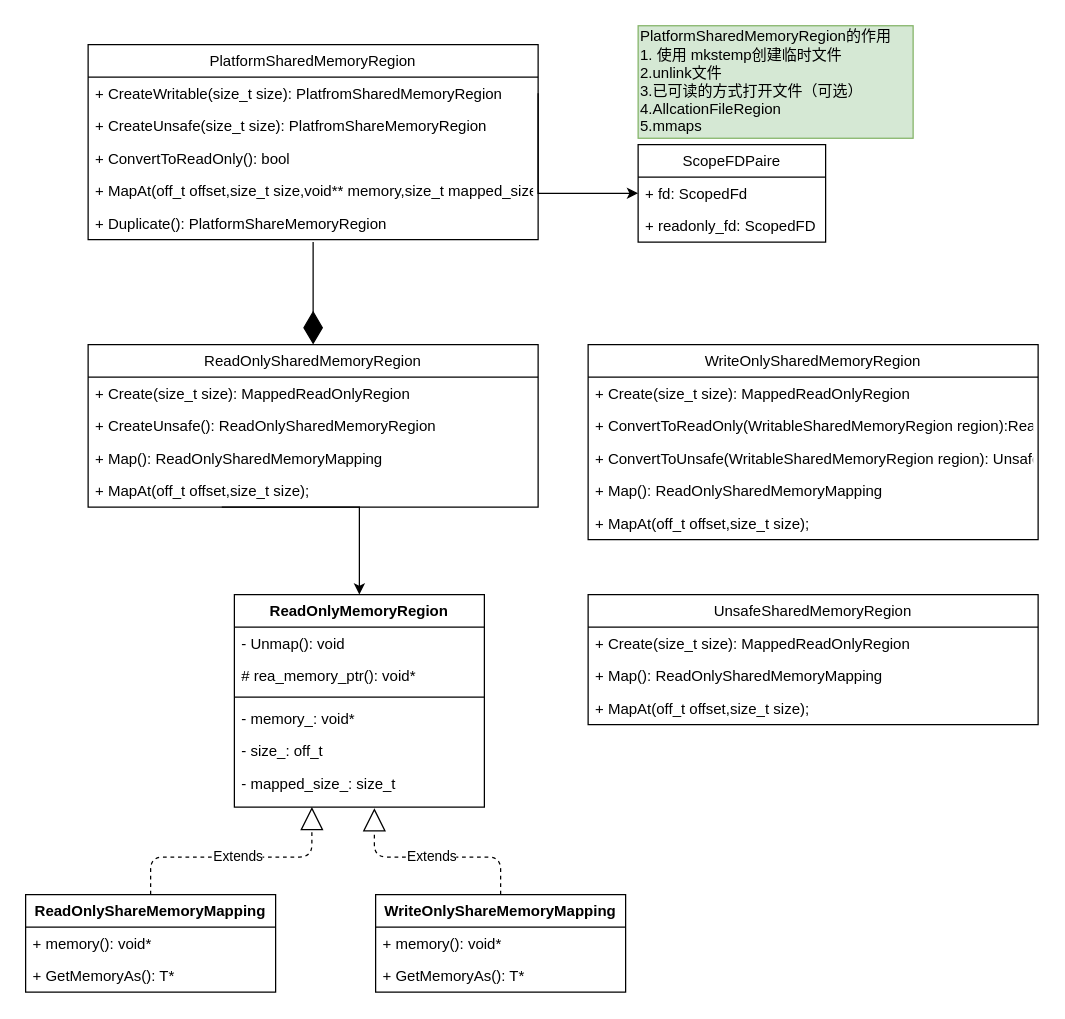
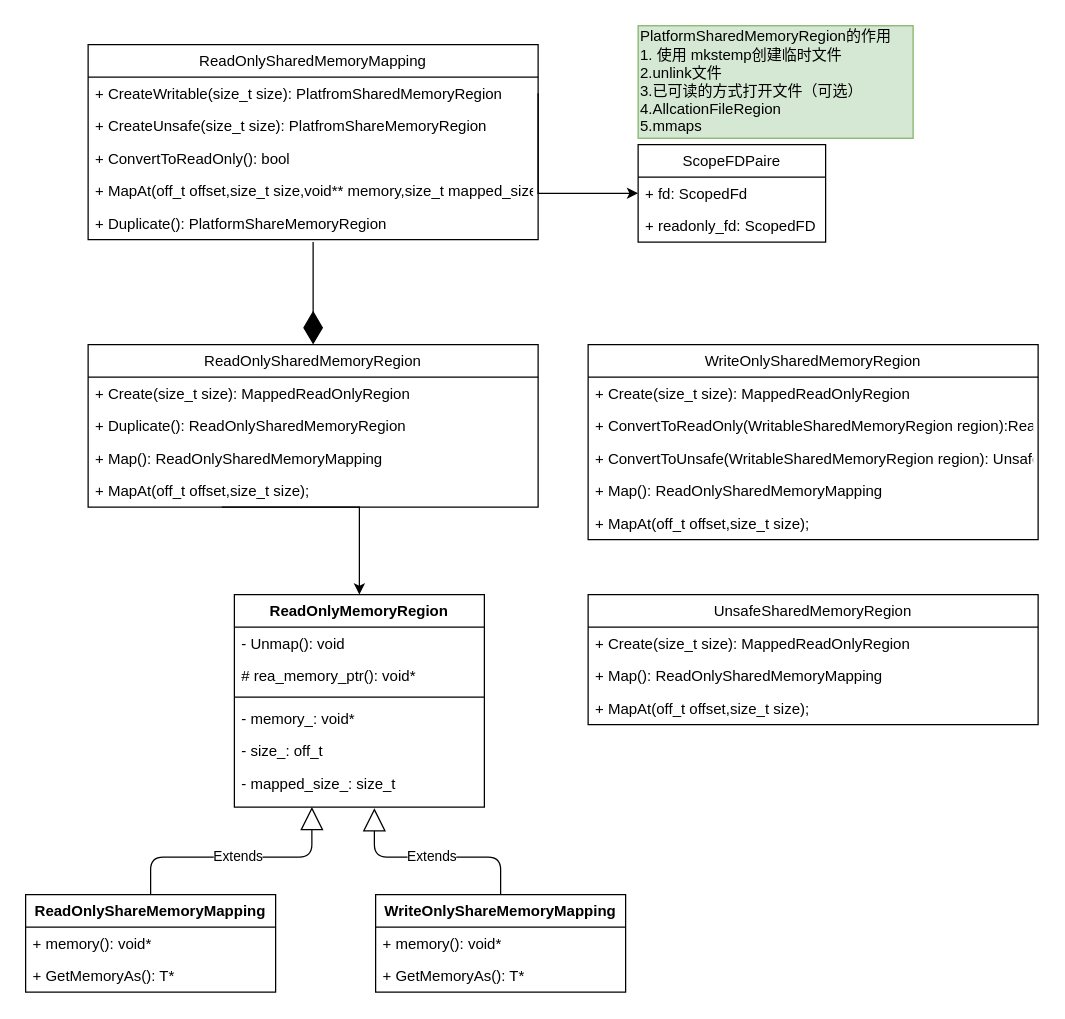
  <mxCell id="0" />
  <mxCell id="1" parent="0" />
- <mxCell id="2" value="PlatformSharedMemoryRegion" style="swimlane;fontStyle=0;childLayout=stackLayout;horizontal=1;startSize=26;fillColor=none;horizontalStack=0;resizeParent=1;resizeParentMax=0;resizeLast=0;collapsible=1;marginBottom=0;" parent="1" vertex="1"><mxGeometry x="70" y="35" width="360" height="156" as="geometry" /></mxCell>
+ <mxCell id="2" value="ReadOnlySharedMemoryMapping" style="swimlane;fontStyle=0;childLayout=stackLayout;horizontal=1;startSize=26;fillColor=none;horizontalStack=0;resizeParent=1;resizeParentMax=0;resizeLast=0;collapsible=1;marginBottom=0;" parent="1" vertex="1"><mxGeometry x="70" y="35" width="360" height="156" as="geometry" /></mxCell>
  <mxCell id="3" value="+ CreateWritable(size_t size): PlatfromSharedMemoryRegion" style="text;strokeColor=none;fillColor=none;align=left;verticalAlign=top;spacingLeft=4;spacingRight=4;overflow=hidden;rotatable=0;points=[[0,0.5],[1,0.5]];portConstraint=eastwest;" parent="2" vertex="1"><mxGeometry y="26" width="360" height="26" as="geometry" /></mxCell>
  <mxCell id="4" value="+ CreateUnsafe(size_t size): PlatfromShareMemoryRegion" style="text;strokeColor=none;fillColor=none;align=left;verticalAlign=top;spacingLeft=4;spacingRight=4;overflow=hidden;rotatable=0;points=[[0,0.5],[1,0.5]];portConstraint=eastwest;" parent="2" vertex="1"><mxGeometry y="52" width="360" height="26" as="geometry" /></mxCell>
  <mxCell id="5" value="+ ConvertToReadOnly(): bool&#10;" style="text;strokeColor=none;fillColor=none;align=left;verticalAlign=top;spacingLeft=4;spacingRight=4;overflow=hidden;rotatable=0;points=[[0,0.5],[1,0.5]];portConstraint=eastwest;" parent="2" vertex="1"><mxGeometry y="78" width="360" height="26" as="geometry" /></mxCell>
  <mxCell id="6" value="+ MapAt(off_t offset,size_t size,void** memory,size_t mapped_size):void" style="text;strokeColor=none;fillColor=none;align=left;verticalAlign=top;spacingLeft=4;spacingRight=4;overflow=hidden;rotatable=0;points=[[0,0.5],[1,0.5]];portConstraint=eastwest;" parent="2" vertex="1"><mxGeometry y="104" width="360" height="26" as="geometry" /></mxCell>
  <mxCell id="7" value="+ Duplicate(): PlatformShareMemoryRegion" style="text;strokeColor=none;fillColor=none;align=left;verticalAlign=top;spacingLeft=4;spacingRight=4;overflow=hidden;rotatable=0;points=[[0,0.5],[1,0.5]];portConstraint=eastwest;" parent="2" vertex="1"><mxGeometry y="130" width="360" height="26" as="geometry" /></mxCell>
  <mxCell id="8" value="PlatformSharedMemoryRegion的作用&lt;br&gt;1. 使用 mkstemp创建临时文件&lt;br&gt;2.unlink文件&lt;br&gt;3.已可读的方式打开文件（可选）&lt;br&gt;4.AllcationFileRegion&lt;br&gt;5.mmaps" style="text;html=1;resizable=0;autosize=1;align=left;verticalAlign=middle;points=[];fillColor=#d5e8d4;strokeColor=#82b366;rounded=0;" parent="1" vertex="1"><mxGeometry x="510" y="20" width="220" height="90" as="geometry" /></mxCell>
  <mxCell id="9" value="ReadOnlySharedMemoryRegion" style="swimlane;fontStyle=0;childLayout=stackLayout;horizontal=1;startSize=26;fillColor=none;horizontalStack=0;resizeParent=1;resizeParentMax=0;resizeLast=0;collapsible=1;marginBottom=0;" parent="1" vertex="1"><mxGeometry x="70" y="275" width="360" height="130" as="geometry" /></mxCell>
  <mxCell id="10" value="+ Create(size_t size): MappedReadOnlyRegion" style="text;strokeColor=none;fillColor=none;align=left;verticalAlign=top;spacingLeft=4;spacingRight=4;overflow=hidden;rotatable=0;points=[[0,0.5],[1,0.5]];portConstraint=eastwest;" parent="9" vertex="1"><mxGeometry y="26" width="360" height="26" as="geometry" /></mxCell>
- <mxCell id="11" value="+ CreateUnsafe(): ReadOnlySharedMemoryRegion" style="text;strokeColor=none;fillColor=none;align=left;verticalAlign=top;spacingLeft=4;spacingRight=4;overflow=hidden;rotatable=0;points=[[0,0.5],[1,0.5]];portConstraint=eastwest;" parent="9" vertex="1"><mxGeometry y="52" width="360" height="26" as="geometry" /></mxCell>
+ <mxCell id="11" value="+ Duplicate(): ReadOnlySharedMemoryRegion" style="text;strokeColor=none;fillColor=none;align=left;verticalAlign=top;spacingLeft=4;spacingRight=4;overflow=hidden;rotatable=0;points=[[0,0.5],[1,0.5]];portConstraint=eastwest;" parent="9" vertex="1"><mxGeometry y="52" width="360" height="26" as="geometry" /></mxCell>
  <mxCell id="12" value="+ Map(): ReadOnlySharedMemoryMapping" style="text;strokeColor=none;fillColor=none;align=left;verticalAlign=top;spacingLeft=4;spacingRight=4;overflow=hidden;rotatable=0;points=[[0,0.5],[1,0.5]];portConstraint=eastwest;" parent="9" vertex="1"><mxGeometry y="78" width="360" height="26" as="geometry" /></mxCell>
  <mxCell id="13" value="+ MapAt(off_t offset,size_t size);" style="text;strokeColor=none;fillColor=none;align=left;verticalAlign=top;spacingLeft=4;spacingRight=4;overflow=hidden;rotatable=0;points=[[0,0.5],[1,0.5]];portConstraint=eastwest;" parent="9" vertex="1"><mxGeometry y="104" width="360" height="26" as="geometry" /></mxCell>
  <mxCell id="14" value="" style="endArrow=diamondThin;endFill=1;endSize=24;html=1;entryX=0.5;entryY=0;entryDx=0;entryDy=0;" parent="1" target="9" edge="1"><mxGeometry width="160" relative="1" as="geometry"><mxPoint x="250" y="193" as="sourcePoint" /><mxPoint x="450" y="295" as="targetPoint" /></mxGeometry></mxCell>
- <mxCell id="15" value="Extends" style="endArrow=block;endSize=16;endFill=0;html=1;entryX=0.31;entryY=1;entryDx=0;entryDy=0;entryPerimeter=0;exitX=0.5;exitY=0;exitDx=0;exitDy=0;dashed=1;" parent="1" source="28" target="40" edge="1"><mxGeometry width="160" relative="1" as="geometry"><mxPoint x="300" y="735" as="sourcePoint" /><mxPoint x="460" y="735" as="targetPoint" /><Array as="points"><mxPoint x="120" y="685" /><mxPoint x="249" y="685" /></Array></mxGeometry></mxCell>
- <mxCell id="16" value="Extends" style="endArrow=block;endSize=16;endFill=0;html=1;exitX=0.5;exitY=0;exitDx=0;exitDy=0;entryX=0.56;entryY=1.031;entryDx=0;entryDy=0;entryPerimeter=0;dashed=1;" parent="1" source="31" target="40" edge="1"><mxGeometry width="160" relative="1" as="geometry"><mxPoint x="300" y="735" as="sourcePoint" /><mxPoint x="299" y="635" as="targetPoint" /><Array as="points"><mxPoint x="400" y="685" /><mxPoint x="299" y="685" /></Array></mxGeometry></mxCell>
+ <mxCell id="15" value="Extends" style="endArrow=block;endSize=16;endFill=0;html=1;entryX=0.31;entryY=1;entryDx=0;entryDy=0;entryPerimeter=0;exitX=0.5;exitY=0;exitDx=0;exitDy=0;" parent="1" source="28" target="40" edge="1"><mxGeometry width="160" relative="1" as="geometry"><mxPoint x="300" y="735" as="sourcePoint" /><mxPoint x="460" y="735" as="targetPoint" /><Array as="points"><mxPoint x="120" y="685" /><mxPoint x="249" y="685" /></Array></mxGeometry></mxCell>
+ <mxCell id="16" value="Extends" style="endArrow=block;endSize=16;endFill=0;html=1;exitX=0.5;exitY=0;exitDx=0;exitDy=0;entryX=0.56;entryY=1.031;entryDx=0;entryDy=0;entryPerimeter=0;" parent="1" source="31" target="40" edge="1"><mxGeometry width="160" relative="1" as="geometry"><mxPoint x="300" y="735" as="sourcePoint" /><mxPoint x="299" y="635" as="targetPoint" /><Array as="points"><mxPoint x="400" y="685" /><mxPoint x="299" y="685" /></Array></mxGeometry></mxCell>
  <mxCell id="17" style="edgeStyle=orthogonalEdgeStyle;rounded=0;orthogonalLoop=1;jettySize=auto;html=1;entryX=0.5;entryY=0;entryDx=0;entryDy=0;exitX=0.297;exitY=1;exitDx=0;exitDy=0;exitPerimeter=0;" parent="1" source="13" target="34" edge="1"><mxGeometry relative="1" as="geometry"><mxPoint x="10" y="340" as="targetPoint" /><mxPoint x="190" y="425" as="sourcePoint" /><Array as="points"><mxPoint x="287" y="405" /></Array></mxGeometry></mxCell>
  <mxCell id="18" value="WriteOnlySharedMemoryRegion" style="swimlane;fontStyle=0;childLayout=stackLayout;horizontal=1;startSize=26;fillColor=none;horizontalStack=0;resizeParent=1;resizeParentMax=0;resizeLast=0;collapsible=1;marginBottom=0;" parent="1" vertex="1"><mxGeometry x="470" y="275" width="360" height="156" as="geometry" /></mxCell>
  <mxCell id="19" value="+ Create(size_t size): MappedReadOnlyRegion" style="text;strokeColor=none;fillColor=none;align=left;verticalAlign=top;spacingLeft=4;spacingRight=4;overflow=hidden;rotatable=0;points=[[0,0.5],[1,0.5]];portConstraint=eastwest;" parent="18" vertex="1"><mxGeometry y="26" width="360" height="26" as="geometry" /></mxCell>
  <mxCell id="20" value="+ ConvertToReadOnly(WritableSharedMemoryRegion region):ReadOnlyMemoryRegion" style="text;strokeColor=none;fillColor=none;align=left;verticalAlign=top;spacingLeft=4;spacingRight=4;overflow=hidden;rotatable=0;points=[[0,0.5],[1,0.5]];portConstraint=eastwest;" parent="18" vertex="1"><mxGeometry y="52" width="360" height="26" as="geometry" /></mxCell>
  <mxCell id="21" value="+ ConvertToUnsafe(WritableSharedMemoryRegion region): UnsafeSharedMemoryRegion" style="text;strokeColor=none;fillColor=none;align=left;verticalAlign=top;spacingLeft=4;spacingRight=4;overflow=hidden;rotatable=0;points=[[0,0.5],[1,0.5]];portConstraint=eastwest;" parent="18" vertex="1"><mxGeometry y="78" width="360" height="26" as="geometry" /></mxCell>
  <mxCell id="22" value="+ Map(): ReadOnlySharedMemoryMapping" style="text;strokeColor=none;fillColor=none;align=left;verticalAlign=top;spacingLeft=4;spacingRight=4;overflow=hidden;rotatable=0;points=[[0,0.5],[1,0.5]];portConstraint=eastwest;" parent="18" vertex="1"><mxGeometry y="104" width="360" height="26" as="geometry" /></mxCell>
  <mxCell id="23" value="+ MapAt(off_t offset,size_t size);" style="text;strokeColor=none;fillColor=none;align=left;verticalAlign=top;spacingLeft=4;spacingRight=4;overflow=hidden;rotatable=0;points=[[0,0.5],[1,0.5]];portConstraint=eastwest;" parent="18" vertex="1"><mxGeometry y="130" width="360" height="26" as="geometry" /></mxCell>
  <mxCell id="24" value="UnsafeSharedMemoryRegion" style="swimlane;fontStyle=0;childLayout=stackLayout;horizontal=1;startSize=26;fillColor=none;horizontalStack=0;resizeParent=1;resizeParentMax=0;resizeLast=0;collapsible=1;marginBottom=0;" parent="1" vertex="1"><mxGeometry x="470" y="475" width="360" height="104" as="geometry" /></mxCell>
  <mxCell id="25" value="+ Create(size_t size): MappedReadOnlyRegion" style="text;strokeColor=none;fillColor=none;align=left;verticalAlign=top;spacingLeft=4;spacingRight=4;overflow=hidden;rotatable=0;points=[[0,0.5],[1,0.5]];portConstraint=eastwest;" parent="24" vertex="1"><mxGeometry y="26" width="360" height="26" as="geometry" /></mxCell>
  <mxCell id="26" value="+ Map(): ReadOnlySharedMemoryMapping" style="text;strokeColor=none;fillColor=none;align=left;verticalAlign=top;spacingLeft=4;spacingRight=4;overflow=hidden;rotatable=0;points=[[0,0.5],[1,0.5]];portConstraint=eastwest;" parent="24" vertex="1"><mxGeometry y="52" width="360" height="26" as="geometry" /></mxCell>
  <mxCell id="27" value="+ MapAt(off_t offset,size_t size);" style="text;strokeColor=none;fillColor=none;align=left;verticalAlign=top;spacingLeft=4;spacingRight=4;overflow=hidden;rotatable=0;points=[[0,0.5],[1,0.5]];portConstraint=eastwest;" parent="24" vertex="1"><mxGeometry y="78" width="360" height="26" as="geometry" /></mxCell>
  <mxCell id="28" value="ReadOnlyShareMemoryMapping" style="swimlane;fontStyle=1;align=center;verticalAlign=top;childLayout=stackLayout;horizontal=1;startSize=26;horizontalStack=0;resizeParent=1;resizeParentMax=0;resizeLast=0;collapsible=1;marginBottom=0;" parent="1" vertex="1"><mxGeometry x="20" y="715" width="200" height="78" as="geometry" /></mxCell>
  <mxCell id="29" value="+ memory(): void*" style="text;strokeColor=none;fillColor=none;align=left;verticalAlign=top;spacingLeft=4;spacingRight=4;overflow=hidden;rotatable=0;points=[[0,0.5],[1,0.5]];portConstraint=eastwest;" parent="28" vertex="1"><mxGeometry y="26" width="200" height="26" as="geometry" /></mxCell>
  <mxCell id="30" value="+ GetMemoryAs(): T*" style="text;strokeColor=none;fillColor=none;align=left;verticalAlign=top;spacingLeft=4;spacingRight=4;overflow=hidden;rotatable=0;points=[[0,0.5],[1,0.5]];portConstraint=eastwest;" parent="28" vertex="1"><mxGeometry y="52" width="200" height="26" as="geometry" /></mxCell>
  <mxCell id="31" value="WriteOnlyShareMemoryMapping" style="swimlane;fontStyle=1;align=center;verticalAlign=top;childLayout=stackLayout;horizontal=1;startSize=26;horizontalStack=0;resizeParent=1;resizeParentMax=0;resizeLast=0;collapsible=1;marginBottom=0;" parent="1" vertex="1"><mxGeometry x="300" y="715" width="200" height="78" as="geometry" /></mxCell>
  <mxCell id="32" value="+ memory(): void*" style="text;strokeColor=none;fillColor=none;align=left;verticalAlign=top;spacingLeft=4;spacingRight=4;overflow=hidden;rotatable=0;points=[[0,0.5],[1,0.5]];portConstraint=eastwest;" parent="31" vertex="1"><mxGeometry y="26" width="200" height="26" as="geometry" /></mxCell>
  <mxCell id="33" value="+ GetMemoryAs(): T*" style="text;strokeColor=none;fillColor=none;align=left;verticalAlign=top;spacingLeft=4;spacingRight=4;overflow=hidden;rotatable=0;points=[[0,0.5],[1,0.5]];portConstraint=eastwest;" parent="31" vertex="1"><mxGeometry y="52" width="200" height="26" as="geometry" /></mxCell>
  <mxCell id="34" value="ReadOnlyMemoryRegion" style="swimlane;fontStyle=1;align=center;verticalAlign=top;childLayout=stackLayout;horizontal=1;startSize=26;horizontalStack=0;resizeParent=1;resizeParentMax=0;resizeLast=0;collapsible=1;marginBottom=0;" parent="1" vertex="1"><mxGeometry x="187" y="475" width="200" height="170" as="geometry" /></mxCell>
  <mxCell id="35" value="- Unmap(): void" style="text;strokeColor=none;fillColor=none;align=left;verticalAlign=top;spacingLeft=4;spacingRight=4;overflow=hidden;rotatable=0;points=[[0,0.5],[1,0.5]];portConstraint=eastwest;" parent="34" vertex="1"><mxGeometry y="26" width="200" height="26" as="geometry" /></mxCell>
  <mxCell id="36" value="# rea_memory_ptr(): void* " style="text;strokeColor=none;fillColor=none;align=left;verticalAlign=top;spacingLeft=4;spacingRight=4;overflow=hidden;rotatable=0;points=[[0,0.5],[1,0.5]];portConstraint=eastwest;" parent="34" vertex="1"><mxGeometry y="52" width="200" height="26" as="geometry" /></mxCell>
  <mxCell id="37" value="" style="line;strokeWidth=1;fillColor=none;align=left;verticalAlign=middle;spacingTop=-1;spacingLeft=3;spacingRight=3;rotatable=0;labelPosition=right;points=[];portConstraint=eastwest;" parent="34" vertex="1"><mxGeometry y="78" width="200" height="8" as="geometry" /></mxCell>
  <mxCell id="38" value="- memory_: void*" style="text;strokeColor=none;fillColor=none;align=left;verticalAlign=top;spacingLeft=4;spacingRight=4;overflow=hidden;rotatable=0;points=[[0,0.5],[1,0.5]];portConstraint=eastwest;" parent="34" vertex="1"><mxGeometry y="86" width="200" height="26" as="geometry" /></mxCell>
  <mxCell id="39" value="- size_: off_t" style="text;strokeColor=none;fillColor=none;align=left;verticalAlign=top;spacingLeft=4;spacingRight=4;overflow=hidden;rotatable=0;points=[[0,0.5],[1,0.5]];portConstraint=eastwest;" parent="34" vertex="1"><mxGeometry y="112" width="200" height="26" as="geometry" /></mxCell>
  <mxCell id="40" value="- mapped_size_: size_t" style="text;strokeColor=none;fillColor=none;align=left;verticalAlign=top;spacingLeft=4;spacingRight=4;overflow=hidden;rotatable=0;points=[[0,0.5],[1,0.5]];portConstraint=eastwest;" parent="34" vertex="1"><mxGeometry y="138" width="200" height="32" as="geometry" /></mxCell>
  <mxCell id="41" style="edgeStyle=orthogonalEdgeStyle;rounded=0;orthogonalLoop=1;jettySize=auto;html=1;exitX=1;exitY=0.5;exitDx=0;exitDy=0;entryX=0;entryY=0.5;entryDx=0;entryDy=0;" parent="1" source="3" target="43" edge="1"><mxGeometry relative="1" as="geometry"><Array as="points"><mxPoint x="430" y="154" /></Array></mxGeometry></mxCell>
  <mxCell id="42" value="ScopeFDPaire" style="swimlane;fontStyle=0;childLayout=stackLayout;horizontal=1;startSize=26;fillColor=none;horizontalStack=0;resizeParent=1;resizeParentMax=0;resizeLast=0;collapsible=1;marginBottom=0;align=center;" parent="1" vertex="1"><mxGeometry x="510" y="115" width="150" height="78" as="geometry" /></mxCell>
  <mxCell id="43" value="+ fd: ScopedFd" style="text;strokeColor=none;fillColor=none;align=left;verticalAlign=top;spacingLeft=4;spacingRight=4;overflow=hidden;rotatable=0;points=[[0,0.5],[1,0.5]];portConstraint=eastwest;" parent="42" vertex="1"><mxGeometry y="26" width="150" height="26" as="geometry" /></mxCell>
  <mxCell id="44" value="+ readonly_fd: ScopedFD" style="text;strokeColor=none;fillColor=none;align=left;verticalAlign=top;spacingLeft=4;spacingRight=4;overflow=hidden;rotatable=0;points=[[0,0.5],[1,0.5]];portConstraint=eastwest;" parent="42" vertex="1"><mxGeometry y="52" width="150" height="26" as="geometry" /></mxCell>
